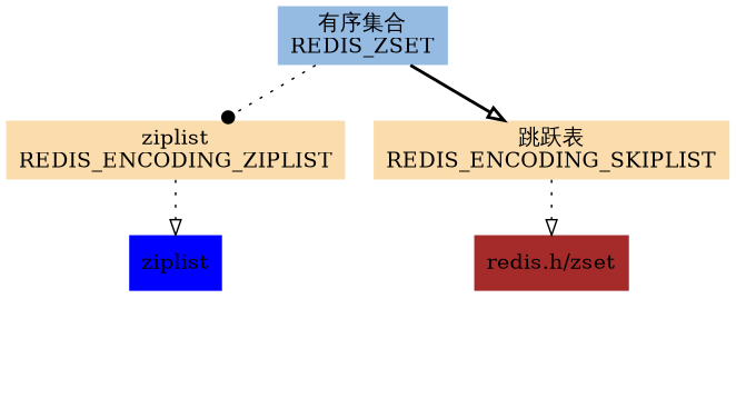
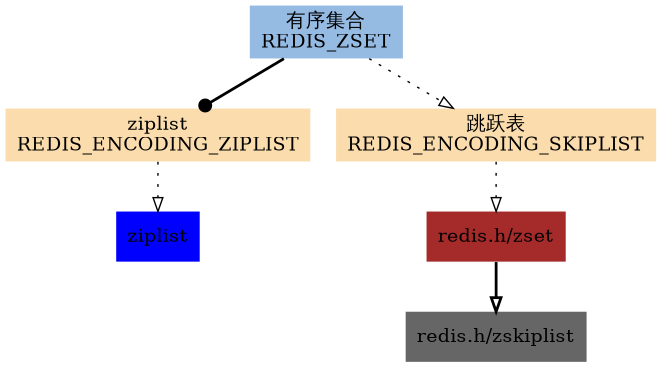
  digraph {
    node [color=blue shape=plaintext style=filled]
    edge [arrowhead=onormal style=dotted]
    n1 [fillcolor="#95BBE3" label="有序集合\nREDIS_ZSET"]
    n2 [fillcolor="#FADCAD" label="ziplist\nREDIS_ENCODING_ZIPLIST"]
    n3 [color=brown fillcolor="#FADCAD" label="跳跃表\nREDIS_ENCODING_SKIPLIST"]
    n4 [label=ziplist]
    n5 [color=brown label="redis.h/zset"]
-   n1 -> n2 [arrowhead=dot]
-   n1 -> n3 [style=bold]
+   n6 [color=gray40 label="redis.h/zskiplist"]
+   n1 -> n2 [arrowhead=dot style=bold]
+   n1 -> n3
    n2 -> n4
    n3 -> n5
+   n5 -> n6 [style=bold]
  }
